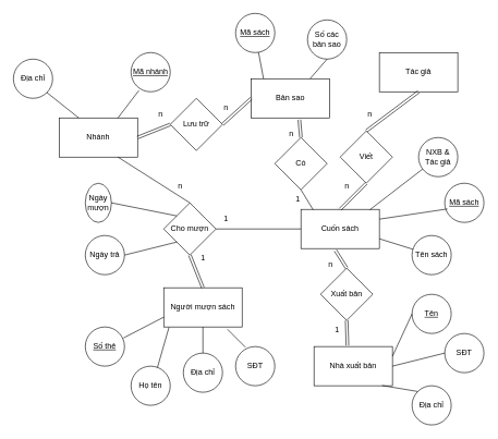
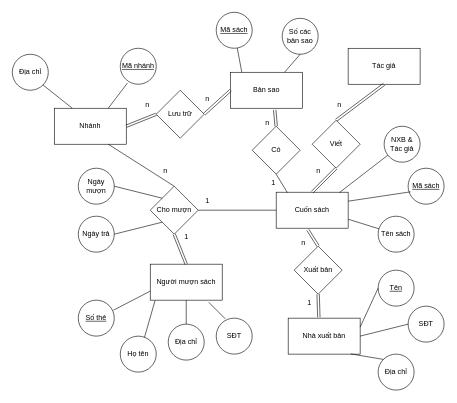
  <mxCell id="0" />
  <mxCell id="1" parent="0" />
  <mxCell id="2" value="Nhánh" style="rounded=0;whiteSpace=wrap;html=1;" vertex="1" parent="1"><mxGeometry x="90" y="180" width="120" height="60" as="geometry" /></mxCell>
  <mxCell id="3" value="&lt;u&gt;Mã nhánh&lt;/u&gt;" style="ellipse;whiteSpace=wrap;html=1;aspect=fixed;" vertex="1" parent="1"><mxGeometry x="200" y="80" width="60" height="60" as="geometry" /></mxCell>
  <mxCell id="4" value="Địa chỉ" style="ellipse;whiteSpace=wrap;html=1;aspect=fixed;" vertex="1" parent="1"><mxGeometry x="20" y="90" width="60" height="60" as="geometry" /></mxCell>
  <mxCell id="5" value="" style="endArrow=none;html=1;rounded=0;exitX=0.25;exitY=0;exitDx=0;exitDy=0;entryX=1;entryY=1;entryDx=0;entryDy=0;" edge="1" parent="1" source="2" target="4"><mxGeometry width="50" height="50" relative="1" as="geometry"><mxPoint x="360" y="280" as="sourcePoint" /><mxPoint x="100" y="80" as="targetPoint" /></mxGeometry></mxCell>
  <mxCell id="6" value="" style="endArrow=none;html=1;rounded=0;exitX=0.75;exitY=0;exitDx=0;exitDy=0;entryX=0.2;entryY=0.967;entryDx=0;entryDy=0;entryPerimeter=0;" edge="1" parent="1" source="2" target="3"><mxGeometry width="50" height="50" relative="1" as="geometry"><mxPoint x="150" y="170" as="sourcePoint" /><mxPoint x="101" y="101" as="targetPoint" /></mxGeometry></mxCell>
  <mxCell id="7" value="Cuốn sách" style="rounded=0;whiteSpace=wrap;html=1;" vertex="1" parent="1"><mxGeometry x="460" y="320" width="120" height="60" as="geometry" /></mxCell>
  <mxCell id="8" value="&lt;u&gt;Mã sách&lt;/u&gt;" style="ellipse;whiteSpace=wrap;html=1;aspect=fixed;" vertex="1" parent="1"><mxGeometry x="680" y="280" width="60" height="60" as="geometry" /></mxCell>
  <mxCell id="9" value="Tên sách" style="ellipse;whiteSpace=wrap;html=1;aspect=fixed;" vertex="1" parent="1"><mxGeometry x="630" y="360" width="60" height="60" as="geometry" /></mxCell>
  <mxCell id="10" value="NXB &amp;amp; Tác giả" style="ellipse;whiteSpace=wrap;html=1;aspect=fixed;" vertex="1" parent="1"><mxGeometry x="640" y="210" width="60" height="60" as="geometry" /></mxCell>
  <mxCell id="11" value="" style="endArrow=none;html=1;rounded=0;exitX=0.878;exitY=0.011;exitDx=0;exitDy=0;exitPerimeter=0;" edge="1" parent="1" source="7" target="10"><mxGeometry width="50" height="50" relative="1" as="geometry"><mxPoint x="180" y="160" as="sourcePoint" /><mxPoint x="262" y="98" as="targetPoint" /></mxGeometry></mxCell>
  <mxCell id="12" value="" style="endArrow=none;html=1;rounded=0;exitX=1;exitY=0.25;exitDx=0;exitDy=0;entryX=0.067;entryY=0.656;entryDx=0;entryDy=0;entryPerimeter=0;" edge="1" parent="1" source="7" target="8"><mxGeometry width="50" height="50" relative="1" as="geometry"><mxPoint x="458" y="161" as="sourcePoint" /><mxPoint x="411" y="95" as="targetPoint" /></mxGeometry></mxCell>
  <mxCell id="13" value="" style="endArrow=none;html=1;rounded=0;exitX=1;exitY=0.75;exitDx=0;exitDy=0;" edge="1" parent="1" source="7" target="9"><mxGeometry width="50" height="50" relative="1" as="geometry"><mxPoint x="458" y="161" as="sourcePoint" /><mxPoint x="411" y="95" as="targetPoint" /></mxGeometry></mxCell>
  <mxCell id="14" value="Tác giả" style="rounded=0;whiteSpace=wrap;html=1;" vertex="1" parent="1"><mxGeometry x="580" y="80" width="120" height="60" as="geometry" /></mxCell>
  <mxCell id="15" value="Nhà xuất bản" style="rounded=0;whiteSpace=wrap;html=1;" vertex="1" parent="1"><mxGeometry x="480" y="530" width="120" height="60" as="geometry" /></mxCell>
  <mxCell id="16" value="&lt;u&gt;Tên&lt;/u&gt;" style="ellipse;whiteSpace=wrap;html=1;aspect=fixed;" vertex="1" parent="1"><mxGeometry x="630" y="450" width="60" height="60" as="geometry" /></mxCell>
  <mxCell id="17" value="Địa chỉ" style="ellipse;whiteSpace=wrap;html=1;aspect=fixed;" vertex="1" parent="1"><mxGeometry x="630" y="590" width="60" height="60" as="geometry" /></mxCell>
  <mxCell id="18" value="SĐT" style="ellipse;whiteSpace=wrap;html=1;aspect=fixed;" vertex="1" parent="1"><mxGeometry x="680" y="510" width="60" height="60" as="geometry" /></mxCell>
  <mxCell id="19" value="" style="endArrow=none;html=1;rounded=0;exitX=1;exitY=0.25;exitDx=0;exitDy=0;entryX=0;entryY=0.5;entryDx=0;entryDy=0;" edge="1" parent="1" source="15" target="16"><mxGeometry width="50" height="50" relative="1" as="geometry"><mxPoint x="530" y="160" as="sourcePoint" /><mxPoint x="555" y="116" as="targetPoint" /></mxGeometry></mxCell>
  <mxCell id="20" value="" style="endArrow=none;html=1;rounded=0;exitX=0.869;exitY=0.994;exitDx=0;exitDy=0;entryX=0;entryY=0;entryDx=0;entryDy=0;exitPerimeter=0;" edge="1" parent="1" source="15" target="17"><mxGeometry width="50" height="50" relative="1" as="geometry"><mxPoint x="631" y="311" as="sourcePoint" /><mxPoint x="662" y="252" as="targetPoint" /></mxGeometry></mxCell>
  <mxCell id="21" value="" style="endArrow=none;html=1;rounded=0;exitX=1;exitY=0.5;exitDx=0;exitDy=0;entryX=0;entryY=0.5;entryDx=0;entryDy=0;" edge="1" parent="1" source="15" target="18"><mxGeometry width="50" height="50" relative="1" as="geometry"><mxPoint x="650" y="325" as="sourcePoint" /><mxPoint x="730" y="280" as="targetPoint" /></mxGeometry></mxCell>
  <mxCell id="22" value="Bản sao" style="rounded=0;whiteSpace=wrap;html=1;" vertex="1" parent="1"><mxGeometry x="384" y="120" width="120" height="60" as="geometry" /></mxCell>
  <mxCell id="23" value="&lt;u&gt;Mã sách&lt;/u&gt;" style="ellipse;whiteSpace=wrap;html=1;aspect=fixed;" vertex="1" parent="1"><mxGeometry x="360" width="60" height="60" as="geometry" y="20" /></mxCell>
  <mxCell id="24" value="Số các bản sao" style="ellipse;whiteSpace=wrap;html=1;aspect=fixed;" vertex="1" parent="1"><mxGeometry x="470" y="30" width="60" height="60" as="geometry" /></mxCell>
  <mxCell id="25" value="" style="endArrow=none;html=1;rounded=0;exitX=0.156;exitY=0;exitDx=0;exitDy=0;exitPerimeter=0;" edge="1" parent="1" source="22" target="23"><mxGeometry width="50" height="50" relative="1" as="geometry"><mxPoint x="670" y="325" as="sourcePoint" /><mxPoint x="730" y="280" as="targetPoint" /></mxGeometry></mxCell>
  <mxCell id="26" value="" style="endArrow=none;html=1;rounded=0;exitX=0.75;exitY=0;exitDx=0;exitDy=0;entryX=0.5;entryY=1;entryDx=0;entryDy=0;" edge="1" parent="1" source="22" target="24"><mxGeometry width="50" height="50" relative="1" as="geometry"><mxPoint x="352" y="341" as="sourcePoint" /><mxPoint x="344" y="410" as="targetPoint" /></mxGeometry></mxCell>
  <mxCell id="27" value="Người mượn sách" style="rounded=0;whiteSpace=wrap;html=1;" vertex="1" parent="1"><mxGeometry x="250" y="440" width="120" height="60" as="geometry" /></mxCell>
  <mxCell id="28" value="&lt;u&gt;Số thẻ&lt;/u&gt;" style="ellipse;whiteSpace=wrap;html=1;aspect=fixed;" vertex="1" parent="1"><mxGeometry x="130" y="500" width="60" height="60" as="geometry" /></mxCell>
  <mxCell id="29" value="Họ tên" style="ellipse;whiteSpace=wrap;html=1;aspect=fixed;" vertex="1" parent="1"><mxGeometry x="200" y="560" width="60" height="60" as="geometry" /></mxCell>
  <mxCell id="30" value="Địa chỉ" style="ellipse;whiteSpace=wrap;html=1;aspect=fixed;" vertex="1" parent="1"><mxGeometry x="280" y="540" width="60" height="60" as="geometry" /></mxCell>
  <mxCell id="31" value="SĐT" style="ellipse;whiteSpace=wrap;html=1;aspect=fixed;" vertex="1" parent="1"><mxGeometry x="360" y="530" width="60" height="60" as="geometry" /></mxCell>
  <mxCell id="32" value="" style="endArrow=none;html=1;rounded=0;exitX=0.975;exitY=0.281;exitDx=0;exitDy=0;exitPerimeter=0;entryX=0;entryY=0.75;entryDx=0;entryDy=0;" edge="1" parent="1" source="28" target="27"><mxGeometry width="50" height="50" relative="1" as="geometry"><mxPoint x="330" y="280" as="sourcePoint" /><mxPoint x="380" y="230" as="targetPoint" /></mxGeometry></mxCell>
  <mxCell id="33" value="" style="endArrow=none;html=1;rounded=0;exitX=0.673;exitY=0.035;exitDx=0;exitDy=0;exitPerimeter=0;entryX=0.067;entryY=1.011;entryDx=0;entryDy=0;entryPerimeter=0;" edge="1" parent="1" source="29" target="27"><mxGeometry width="50" height="50" relative="1" as="geometry"><mxPoint x="79" y="387" as="sourcePoint" /><mxPoint x="160" y="375" as="targetPoint" /></mxGeometry></mxCell>
  <mxCell id="34" value="" style="endArrow=none;html=1;rounded=0;" edge="1" parent="1" source="30" target="27"><mxGeometry width="50" height="50" relative="1" as="geometry"><mxPoint x="89" y="397" as="sourcePoint" /><mxPoint x="170" y="385" as="targetPoint" /></mxGeometry></mxCell>
  <mxCell id="35" value="" style="endArrow=none;html=1;rounded=0;exitX=0.252;exitY=0.019;exitDx=0;exitDy=0;exitPerimeter=0;entryX=0.813;entryY=1.059;entryDx=0;entryDy=0;entryPerimeter=0;" edge="1" parent="1" source="31" target="27"><mxGeometry width="50" height="50" relative="1" as="geometry"><mxPoint x="99" y="407" as="sourcePoint" /><mxPoint x="180" y="395" as="targetPoint" /></mxGeometry></mxCell>
  <mxCell id="36" value="Viết" style="rhombus;whiteSpace=wrap;html=1;" vertex="1" parent="1"><mxGeometry x="520" y="200" width="80" height="80" as="geometry" /></mxCell>
  <mxCell id="37" value="" style="shape=link;html=1;rounded=0;exitX=0.5;exitY=1;exitDx=0;exitDy=0;entryX=0.5;entryY=0;entryDx=0;entryDy=0;" edge="1" parent="1" source="14" target="36"><mxGeometry width="100" relative="1" as="geometry"><mxPoint x="350" y="260" as="sourcePoint" /><mxPoint x="450" y="260" as="targetPoint" /></mxGeometry></mxCell>
  <mxCell id="38" value="" style="shape=link;html=1;rounded=0;exitX=0.5;exitY=0;exitDx=0;exitDy=0;entryX=0.5;entryY=1;entryDx=0;entryDy=0;" edge="1" parent="1" source="7" target="36"><mxGeometry width="100" relative="1" as="geometry"><mxPoint x="390" y="190" as="sourcePoint" /><mxPoint x="430" y="170" as="targetPoint" /></mxGeometry></mxCell>
  <mxCell id="39" value="Xuất bản" style="rhombus;whiteSpace=wrap;html=1;" vertex="1" parent="1"><mxGeometry x="490" y="410" width="80" height="80" as="geometry" /></mxCell>
  <mxCell id="40" value="" style="shape=link;html=1;rounded=0;exitX=0.5;exitY=0;exitDx=0;exitDy=0;entryX=0.439;entryY=1.045;entryDx=0;entryDy=0;entryPerimeter=0;" edge="1" parent="1" source="39" target="7"><mxGeometry width="100" relative="1" as="geometry"><mxPoint x="390" y="190" as="sourcePoint" /><mxPoint x="430" y="170" as="targetPoint" /></mxGeometry></mxCell>
  <mxCell id="41" value="" style="shape=link;html=1;rounded=0;exitX=0.426;exitY=-0.025;exitDx=0;exitDy=0;entryX=0.5;entryY=1;entryDx=0;entryDy=0;exitPerimeter=0;" edge="1" parent="1" source="15" target="39"><mxGeometry width="100" relative="1" as="geometry"><mxPoint x="600" y="250" as="sourcePoint" /><mxPoint x="603" y="193" as="targetPoint" /></mxGeometry></mxCell>
  <mxCell id="42" value="Có" style="rhombus;whiteSpace=wrap;html=1;" vertex="1" parent="1"><mxGeometry x="420" y="210" width="80" height="80" as="geometry" /></mxCell>
  <mxCell id="43" value="" style="endArrow=none;html=1;rounded=0;exitX=0.5;exitY=1;exitDx=0;exitDy=0;entryX=0.156;entryY=0.011;entryDx=0;entryDy=0;entryPerimeter=0;" edge="1" parent="1" source="42" target="7"><mxGeometry width="50" height="50" relative="1" as="geometry"><mxPoint x="180" y="160" as="sourcePoint" /><mxPoint x="262" y="98" as="targetPoint" /></mxGeometry></mxCell>
  <mxCell id="44" value="" style="shape=link;html=1;rounded=0;entryX=0.5;entryY=0;entryDx=0;entryDy=0;exitX=0.613;exitY=1.044;exitDx=0;exitDy=0;exitPerimeter=0;" edge="1" parent="1" source="22" target="42"><mxGeometry width="100" relative="1" as="geometry"><mxPoint x="450" y="230" as="sourcePoint" /><mxPoint x="430" y="170" as="targetPoint" /></mxGeometry></mxCell>
  <mxCell id="45" value="Lưu trữ" style="rhombus;whiteSpace=wrap;html=1;" vertex="1" parent="1"><mxGeometry x="260" y="150" width="80" height="80" as="geometry" /></mxCell>
  <mxCell id="46" value="" style="shape=link;html=1;rounded=0;exitX=1;exitY=0.5;exitDx=0;exitDy=0;entryX=0;entryY=0.5;entryDx=0;entryDy=0;" edge="1" parent="1" source="2" target="45"><mxGeometry width="100" relative="1" as="geometry"><mxPoint x="442" y="381" as="sourcePoint" /><mxPoint x="520" y="330" as="targetPoint" /></mxGeometry></mxCell>
  <mxCell id="47" value="" style="shape=link;html=1;rounded=0;exitX=0;exitY=0.5;exitDx=0;exitDy=0;entryX=1;entryY=0.5;entryDx=0;entryDy=0;" edge="1" parent="1" source="22" target="45"><mxGeometry width="100" relative="1" as="geometry"><mxPoint x="610" y="170" as="sourcePoint" /><mxPoint x="540" y="140" as="targetPoint" /></mxGeometry></mxCell>
  <mxCell id="48" value="Cho mượn" style="rhombus;whiteSpace=wrap;html=1;" vertex="1" parent="1"><mxGeometry x="250" y="310" width="80" height="80" as="geometry" /></mxCell>
  <mxCell id="49" value="" style="shape=link;html=1;rounded=0;exitX=0.5;exitY=0;exitDx=0;exitDy=0;entryX=0.5;entryY=1;entryDx=0;entryDy=0;" edge="1" parent="1" source="27" target="48"><mxGeometry width="100" relative="1" as="geometry"><mxPoint x="399" y="380" as="sourcePoint" /><mxPoint x="340" y="300" as="targetPoint" /></mxGeometry></mxCell>
  <mxCell id="50" value="" style="endArrow=none;html=1;rounded=0;exitX=0.5;exitY=0;exitDx=0;exitDy=0;entryX=0.75;entryY=1;entryDx=0;entryDy=0;" edge="1" parent="1" source="48" target="2"><mxGeometry width="50" height="50" relative="1" as="geometry"><mxPoint x="180" y="160" as="sourcePoint" /><mxPoint x="262" y="98" as="targetPoint" /></mxGeometry></mxCell>
  <mxCell id="51" value="" style="endArrow=none;html=1;rounded=0;exitX=1;exitY=0.5;exitDx=0;exitDy=0;entryX=0;entryY=0.5;entryDx=0;entryDy=0;" edge="1" parent="1" source="48" target="7"><mxGeometry width="50" height="50" relative="1" as="geometry"><mxPoint x="340" y="320" as="sourcePoint" /><mxPoint x="190" y="250" as="targetPoint" /></mxGeometry></mxCell>
- <mxCell id="52" value="Ngày mượn" style="ellipse;whiteSpace=wrap;html=1;aspect=fixed;" vertex="1" parent="1"><mxGeometry x="130" y="280" width="40" height="60" as="geometry" /></mxCell>
+ <mxCell id="52" value="Ngày mượn" style="ellipse;whiteSpace=wrap;html=1;aspect=fixed;" vertex="1" parent="1"><mxGeometry x="130" y="280" width="60" height="60" as="geometry" /></mxCell>
  <mxCell id="53" value="Ngày trả" style="ellipse;whiteSpace=wrap;html=1;aspect=fixed;" vertex="1" parent="1"><mxGeometry x="130" y="360" width="60" height="60" as="geometry" /></mxCell>
  <mxCell id="54" value="" style="endArrow=none;html=1;rounded=0;exitX=0;exitY=0;exitDx=0;exitDy=0;entryX=1;entryY=0.5;entryDx=0;entryDy=0;" edge="1" parent="1" source="48" target="52"><mxGeometry width="50" height="50" relative="1" as="geometry"><mxPoint x="340" y="320" as="sourcePoint" /><mxPoint x="190" y="250" as="targetPoint" /></mxGeometry></mxCell>
  <mxCell id="55" value="" style="endArrow=none;html=1;rounded=0;exitX=1;exitY=0.5;exitDx=0;exitDy=0;entryX=0;entryY=1;entryDx=0;entryDy=0;" edge="1" parent="1" source="53" target="48"><mxGeometry width="50" height="50" relative="1" as="geometry"><mxPoint x="380" y="360" as="sourcePoint" /><mxPoint x="610" y="270" as="targetPoint" /></mxGeometry></mxCell>
  <mxCell id="56" value="n" style="text;html=1;align=center;verticalAlign=middle;resizable=0;points=[];autosize=1;strokeColor=none;fillColor=none;" vertex="1" parent="1"><mxGeometry x="550" y="160" width="30" height="30" as="geometry" /></mxCell>
  <mxCell id="57" value="n" style="text;html=1;align=center;verticalAlign=middle;resizable=0;points=[];autosize=1;strokeColor=none;fillColor=none;" vertex="1" parent="1"><mxGeometry x="515" y="270" width="30" height="30" as="geometry" /></mxCell>
  <mxCell id="58" value="n" style="text;html=1;align=center;verticalAlign=middle;resizable=0;points=[];autosize=1;strokeColor=none;fillColor=none;" vertex="1" parent="1"><mxGeometry x="490" y="390" width="30" height="30" as="geometry" /></mxCell>
  <mxCell id="59" value="1" style="text;html=1;align=center;verticalAlign=middle;resizable=0;points=[];autosize=1;strokeColor=none;fillColor=none;" vertex="1" parent="1"><mxGeometry x="500" y="490" width="30" height="30" as="geometry" /></mxCell>
  <mxCell id="60" value="1" style="text;html=1;align=center;verticalAlign=middle;resizable=0;points=[];autosize=1;strokeColor=none;fillColor=none;" vertex="1" parent="1"><mxGeometry x="440" y="290" width="30" height="30" as="geometry" /></mxCell>
  <mxCell id="61" value="n" style="text;html=1;align=center;verticalAlign=middle;resizable=0;points=[];autosize=1;strokeColor=none;fillColor=none;" vertex="1" parent="1"><mxGeometry x="430" y="190" width="30" height="30" as="geometry" /></mxCell>
  <mxCell id="62" value="1" style="text;html=1;align=center;verticalAlign=middle;resizable=0;points=[];autosize=1;strokeColor=none;fillColor=none;" vertex="1" parent="1"><mxGeometry x="330" y="320" width="30" height="30" as="geometry" /></mxCell>
  <mxCell id="63" value="n" style="text;html=1;align=center;verticalAlign=middle;resizable=0;points=[];autosize=1;strokeColor=none;fillColor=none;" vertex="1" parent="1"><mxGeometry x="330" y="150" width="30" height="30" as="geometry" /></mxCell>
  <mxCell id="64" value="n" style="text;html=1;align=center;verticalAlign=middle;resizable=0;points=[];autosize=1;strokeColor=none;fillColor=none;" vertex="1" parent="1"><mxGeometry x="230" y="160" width="30" height="30" as="geometry" /></mxCell>
  <mxCell id="65" value="1" style="text;html=1;align=center;verticalAlign=middle;resizable=0;points=[];autosize=1;strokeColor=none;fillColor=none;" vertex="1" parent="1"><mxGeometry x="295" y="380" width="30" height="30" as="geometry" /></mxCell>
  <mxCell id="66" value="n" style="text;html=1;align=center;verticalAlign=middle;resizable=0;points=[];autosize=1;strokeColor=none;fillColor=none;" vertex="1" parent="1"><mxGeometry x="260" y="270" width="30" height="30" as="geometry" /></mxCell>
